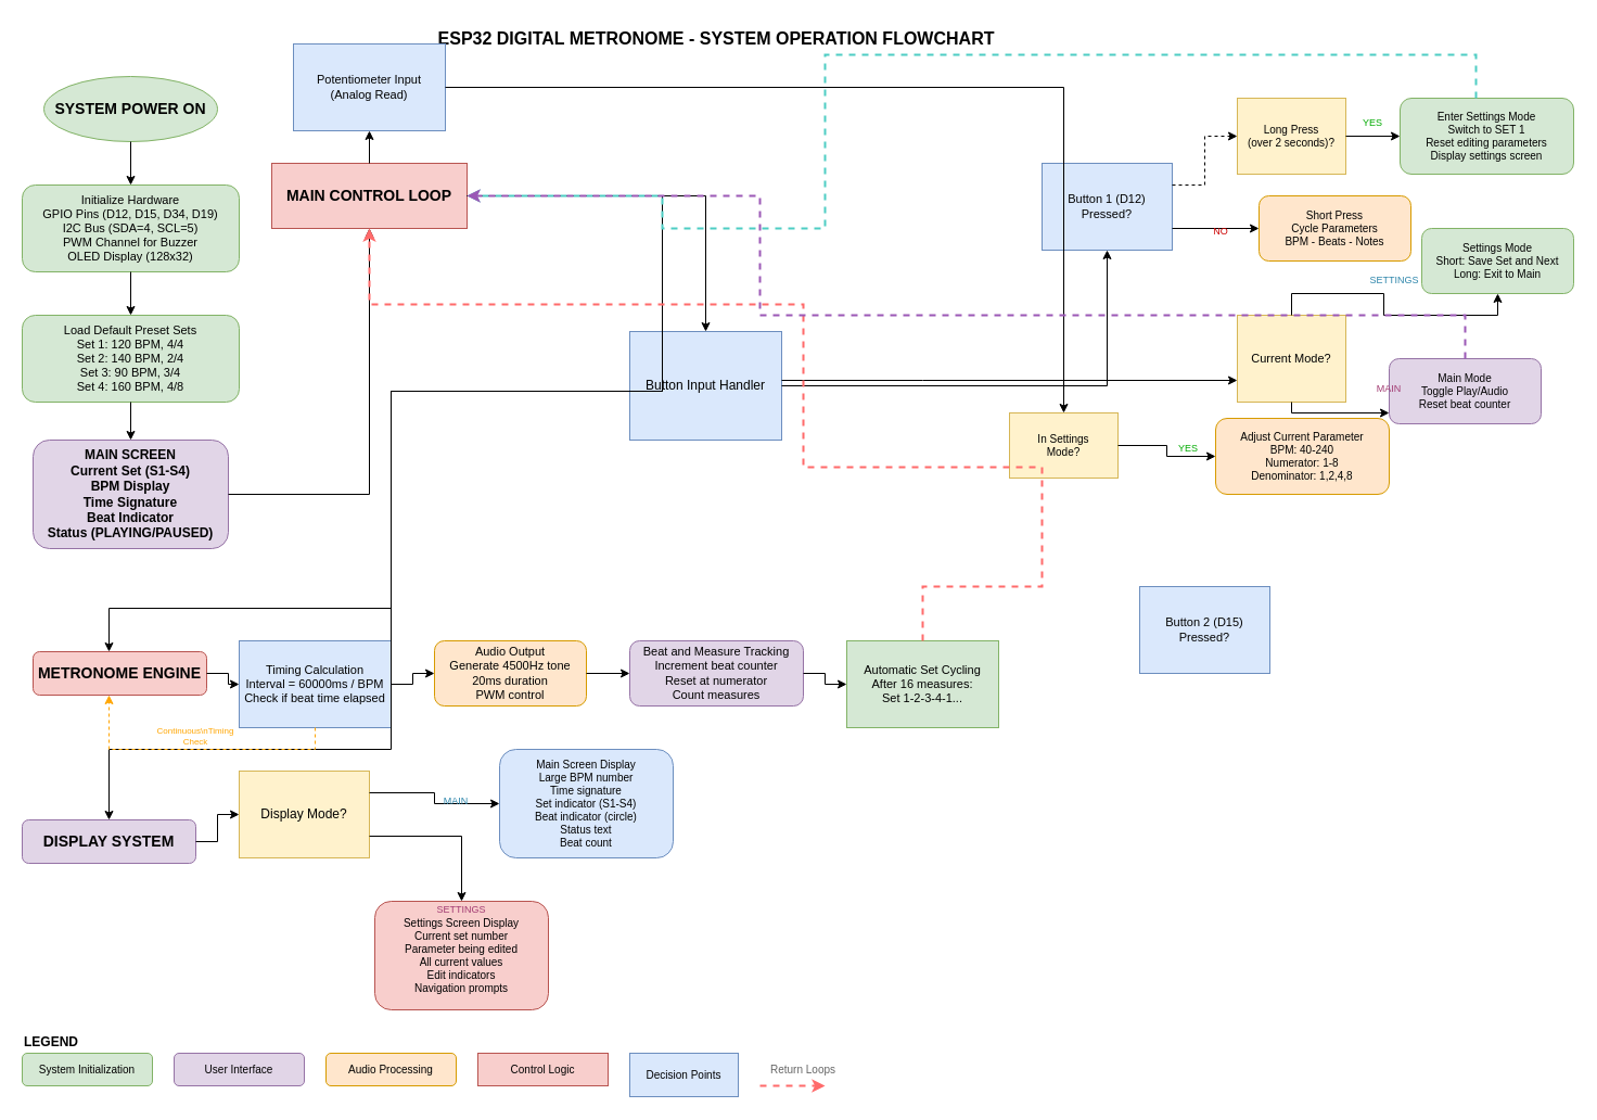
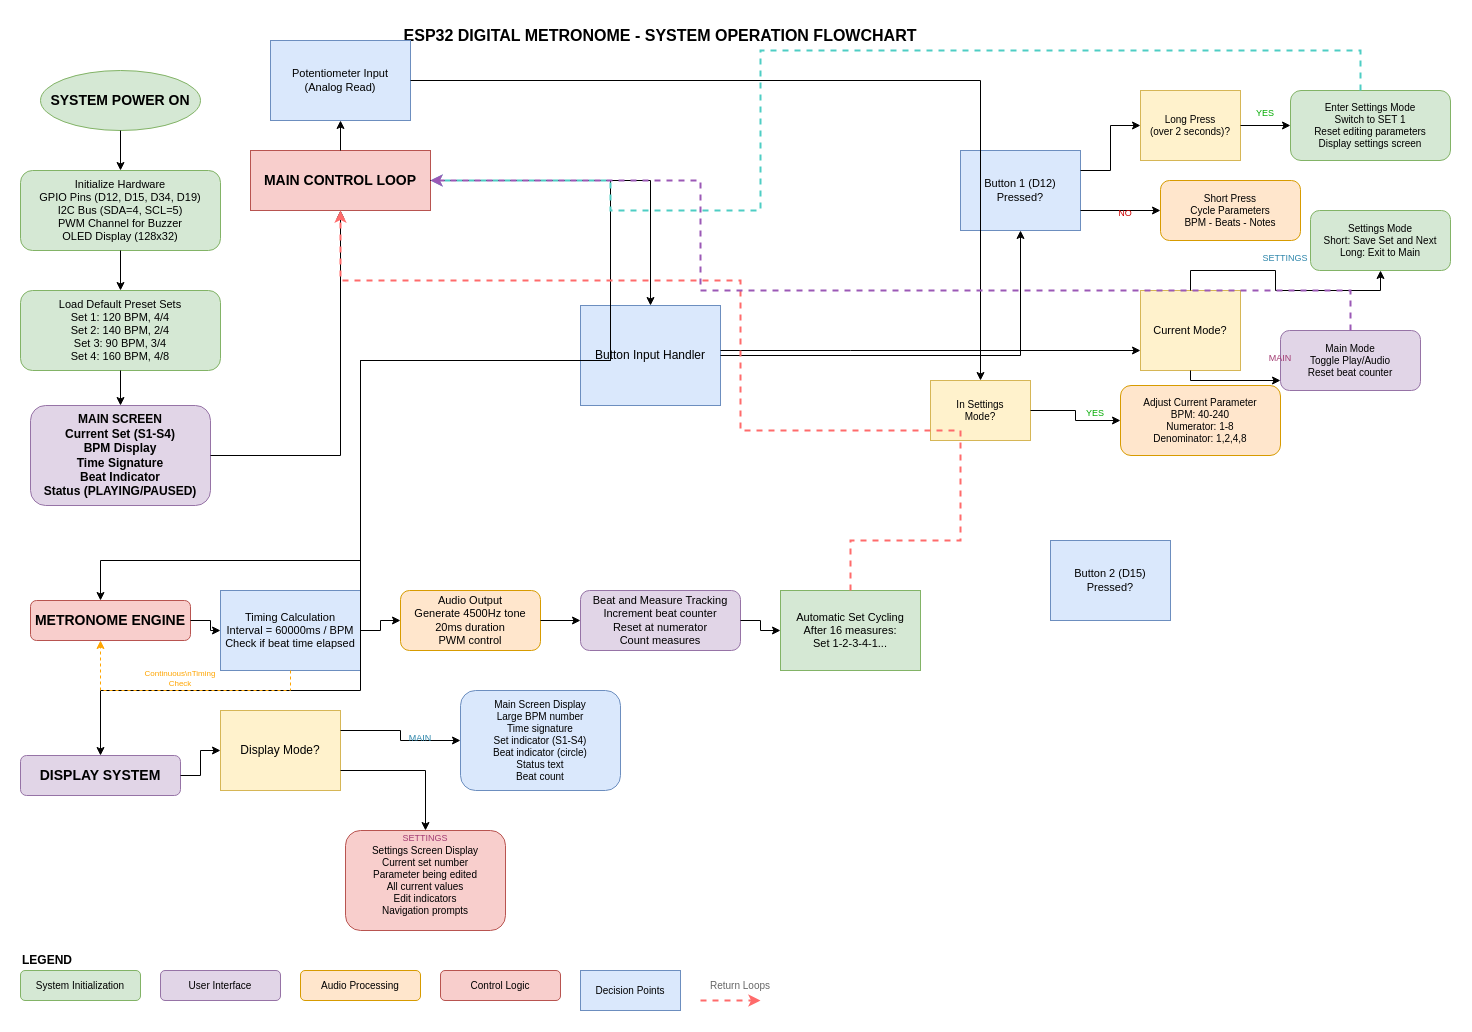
  <mxCell id="0" />
  <mxCell id="1" parent="0" />
  <mxCell id="2" value="ESP32 DIGITAL METRONOME - SYSTEM OPERATION FLOWCHART" style="text;html=1;strokeColor=none;fillColor=none;align=center;verticalAlign=middle;whiteSpace=wrap;rounded=0;fontSize=16;fontStyle=1;fontColor=#000000;" parent="1" vertex="1"><mxGeometry x="360" y="20" width="600" height="30" as="geometry" /></mxCell>
  <mxCell id="3" value="SYSTEM POWER ON" style="ellipse;whiteSpace=wrap;html=1;fillColor=#d5e8d4;strokeColor=#82b366;fontSize=14;fontStyle=1" parent="1" vertex="1"><mxGeometry x="40" y="70" width="160" height="60" as="geometry" /></mxCell>
  <mxCell id="4" value="Initialize Hardware&lt;br&gt;GPIO Pins (D12, D15, D34, D19)&lt;br&gt;I2C Bus (SDA=4, SCL=5)&lt;br&gt;PWM Channel for Buzzer&lt;br&gt;OLED Display (128x32)" style="rounded=1;whiteSpace=wrap;html=1;fillColor=#d5e8d4;strokeColor=#82b366;fontSize=11" parent="1" vertex="1"><mxGeometry x="20" y="170" width="200" height="80" as="geometry" /></mxCell>
  <mxCell id="5" value="Load Default Preset Sets&lt;br&gt;Set 1: 120 BPM, 4/4&lt;br&gt;Set 2: 140 BPM, 2/4&lt;br&gt;Set 3: 90 BPM, 3/4&lt;br&gt;Set 4: 160 BPM, 4/8" style="rounded=1;whiteSpace=wrap;html=1;fillColor=#d5e8d4;strokeColor=#82b366;fontSize=11" parent="1" vertex="1"><mxGeometry x="20" y="290" width="200" height="80" as="geometry" /></mxCell>
  <mxCell id="6" value="MAIN SCREEN&lt;br&gt;Current Set (S1-S4)&lt;br&gt;BPM Display&lt;br&gt;Time Signature&lt;br&gt;Beat Indicator&lt;br&gt;Status (PLAYING/PAUSED)" style="rounded=1;whiteSpace=wrap;html=1;fillColor=#e1d5e7;strokeColor=#9673a6;fontSize=12;fontStyle=1" parent="1" vertex="1"><mxGeometry x="30" y="405" width="180" height="100" as="geometry" /></mxCell>
  <mxCell id="7" value="MAIN CONTROL LOOP" style="hexagon;whiteSpace=wrap;html=1;fillColor=#f8cecc;strokeColor=#b85450;fontSize=14;fontStyle=1" parent="1" vertex="1"><mxGeometry x="250" y="150" width="180" height="60" as="geometry" /></mxCell>
  <mxCell id="8" value="Button Input Handler" style="diamond;whiteSpace=wrap;html=1;fillColor=#dae8fc;strokeColor=#6c8ebf;fontSize=12" parent="1" vertex="1"><mxGeometry x="580" y="305" width="140" height="100" as="geometry" /></mxCell>
  <mxCell id="9" value="Button 1 (D12)&lt;br&gt;Pressed?" style="diamond;whiteSpace=wrap;html=1;fillColor=#dae8fc;strokeColor=#6c8ebf;fontSize=11" parent="1" vertex="1"><mxGeometry x="960" y="150" width="120" height="80" as="geometry" /></mxCell>
  <mxCell id="10" value="Long Press&lt;br&gt;(over 2 seconds)?" style="diamond;whiteSpace=wrap;html=1;fillColor=#fff2cc;strokeColor=#d6b656;fontSize=10" parent="1" vertex="1"><mxGeometry x="1140" y="90" width="100" height="70" as="geometry" /></mxCell>
  <mxCell id="11" value="Enter Settings Mode&lt;br&gt;Switch to SET 1&lt;br&gt;Reset editing parameters&lt;br&gt;Display settings screen" style="rounded=1;whiteSpace=wrap;html=1;fillColor=#d5e8d4;strokeColor=#82b366;fontSize=10" parent="1" vertex="1"><mxGeometry x="1290" y="90" width="160" height="70" as="geometry" /></mxCell>
  <mxCell id="12" value="Short Press&lt;br&gt;Cycle Parameters&lt;br&gt;BPM - Beats - Notes" style="rounded=1;whiteSpace=wrap;html=1;fillColor=#ffe6cc;strokeColor=#d79b00;fontSize=10" parent="1" vertex="1"><mxGeometry x="1160" y="180" width="140" height="60" as="geometry" /></mxCell>
  <mxCell id="13" value="Button 2 (D15)&lt;br&gt;Pressed?" style="diamond;whiteSpace=wrap;html=1;fillColor=#dae8fc;strokeColor=#6c8ebf;fontSize=11" parent="1" vertex="1"><mxGeometry x="1050" y="540" width="120" height="80" as="geometry" /></mxCell>
  <mxCell id="14" value="Current Mode?" style="diamond;whiteSpace=wrap;html=1;fillColor=#fff2cc;strokeColor=#d6b656;fontSize=11" parent="1" vertex="1"><mxGeometry x="1140" y="290" width="100" height="80" as="geometry" /></mxCell>
  <mxCell id="15" value="Settings Mode&lt;br&gt;Short: Save Set and Next&lt;br&gt;Long: Exit to Main" style="rounded=1;whiteSpace=wrap;html=1;fillColor=#d5e8d4;strokeColor=#82b366;fontSize=10" parent="1" vertex="1"><mxGeometry x="1310" y="210" width="140" height="60" as="geometry" /></mxCell>
  <mxCell id="16" value="Main Mode&lt;br&gt;Toggle Play/Audio&lt;br&gt;Reset beat counter" style="rounded=1;whiteSpace=wrap;html=1;fillColor=#e1d5e7;strokeColor=#9673a6;fontSize=10" parent="1" vertex="1"><mxGeometry x="1280" y="330" width="140" height="60" as="geometry" /></mxCell>
  <mxCell id="17" value="Potentiometer Input&lt;br&gt;(Analog Read)" style="diamond;whiteSpace=wrap;html=1;fillColor=#dae8fc;strokeColor=#6c8ebf;fontSize=11" parent="1" vertex="1"><mxGeometry x="270" y="40" width="140" height="80" as="geometry" /></mxCell>
  <mxCell id="18" value="In Settings&lt;br&gt;Mode?" style="diamond;whiteSpace=wrap;html=1;fillColor=#fff2cc;strokeColor=#d6b656;fontSize=10" parent="1" vertex="1"><mxGeometry x="930" y="380" width="100" height="60" as="geometry" /></mxCell>
  <mxCell id="19" value="Adjust Current Parameter&lt;br&gt;BPM: 40-240&lt;br&gt;Numerator: 1-8&lt;br&gt;Denominator: 1,2,4,8" style="rounded=1;whiteSpace=wrap;html=1;fillColor=#ffe6cc;strokeColor=#d79b00;fontSize=10" parent="1" vertex="1"><mxGeometry x="1120" y="385" width="160" height="70" as="geometry" /></mxCell>
  <mxCell id="20" value="METRONOME ENGINE" style="rounded=1;whiteSpace=wrap;html=1;fillColor=#f8cecc;strokeColor=#b85450;fontSize=14;fontStyle=1" parent="1" vertex="1"><mxGeometry x="30" y="600" width="160" height="40" as="geometry" /></mxCell>
  <mxCell id="21" value="Timing Calculation&lt;br&gt;Interval = 60000ms / BPM&lt;br&gt;Check if beat time elapsed" style="diamond;whiteSpace=wrap;html=1;fillColor=#dae8fc;strokeColor=#6c8ebf;fontSize=11" parent="1" vertex="1"><mxGeometry x="220" y="590" width="140" height="80" as="geometry" /></mxCell>
  <mxCell id="22" value="Audio Output&lt;br&gt;Generate 4500Hz tone&lt;br&gt;20ms duration&lt;br&gt;PWM control" style="rounded=1;whiteSpace=wrap;html=1;fillColor=#ffe6cc;strokeColor=#d79b00;fontSize=11" parent="1" vertex="1"><mxGeometry x="400" y="590" width="140" height="60" as="geometry" /></mxCell>
  <mxCell id="23" value="Beat and Measure Tracking&lt;br&gt;Increment beat counter&lt;br&gt;Reset at numerator&lt;br&gt;Count measures" style="rounded=1;whiteSpace=wrap;html=1;fillColor=#e1d5e7;strokeColor=#9673a6;fontSize=11" parent="1" vertex="1"><mxGeometry x="580" y="590" width="160" height="60" as="geometry" /></mxCell>
  <mxCell id="24" value="Automatic Set Cycling&lt;br&gt;After 16 measures:&lt;br&gt;Set 1-2-3-4-1..." style="diamond;whiteSpace=wrap;html=1;fillColor=#d5e8d4;strokeColor=#82b366;fontSize=11" parent="1" vertex="1"><mxGeometry x="780" y="590" width="140" height="80" as="geometry" /></mxCell>
  <mxCell id="25" value="DISPLAY SYSTEM" style="rounded=1;whiteSpace=wrap;html=1;fillColor=#e1d5e7;strokeColor=#9673a6;fontSize=14;fontStyle=1" parent="1" vertex="1"><mxGeometry x="20" y="755" width="160" height="40" as="geometry" /></mxCell>
  <mxCell id="26" value="Display Mode?" style="diamond;whiteSpace=wrap;html=1;fillColor=#fff2cc;strokeColor=#d6b656;fontSize=12" parent="1" vertex="1"><mxGeometry x="220" y="710" width="120" height="80" as="geometry" /></mxCell>
  <mxCell id="27" value="Main Screen Display&lt;br&gt;Large BPM number&lt;br&gt;Time signature&lt;br&gt;Set indicator (S1-S4)&lt;br&gt;Beat indicator (circle)&lt;br&gt;Status text&lt;br&gt;Beat count" style="rounded=1;whiteSpace=wrap;html=1;fillColor=#dae8fc;strokeColor=#6c8ebf;fontSize=10" parent="1" vertex="1"><mxGeometry x="460" y="690" width="160" height="100" as="geometry" /></mxCell>
  <mxCell id="28" value="Settings Screen Display&lt;br&gt;Current set number&lt;br&gt;Parameter being edited&lt;br&gt;All current values&lt;br&gt;Edit indicators&lt;br&gt;Navigation prompts" style="rounded=1;whiteSpace=wrap;html=1;fillColor=#f8cecc;strokeColor=#b85450;fontSize=10" parent="1" vertex="1"><mxGeometry x="345" y="830" width="160" height="100" as="geometry" /></mxCell>
  <mxCell id="29" style="edgeStyle=orthogonalEdgeStyle;rounded=0;orthogonalLoop=1;jettySize=auto;html=1;" parent="1" source="3" target="4" edge="1"><mxGeometry relative="1" as="geometry" /></mxCell>
  <mxCell id="30" style="edgeStyle=orthogonalEdgeStyle;rounded=0;orthogonalLoop=1;jettySize=auto;html=1;" parent="1" source="4" target="5" edge="1"><mxGeometry relative="1" as="geometry" /></mxCell>
  <mxCell id="31" style="edgeStyle=orthogonalEdgeStyle;rounded=0;orthogonalLoop=1;jettySize=auto;html=1;" parent="1" source="5" target="6" edge="1"><mxGeometry relative="1" as="geometry" /></mxCell>
  <mxCell id="32" style="edgeStyle=orthogonalEdgeStyle;rounded=0;orthogonalLoop=1;jettySize=auto;html=1;" parent="1" source="6" target="7" edge="1"><mxGeometry relative="1" as="geometry" /></mxCell>
  <mxCell id="33" style="edgeStyle=orthogonalEdgeStyle;rounded=0;orthogonalLoop=1;jettySize=auto;html=1;" parent="1" source="7" target="8" edge="1"><mxGeometry relative="1" as="geometry" /></mxCell>
  <mxCell id="34" style="edgeStyle=orthogonalEdgeStyle;rounded=0;orthogonalLoop=1;jettySize=auto;html=1;" parent="1" source="7" target="17" edge="1"><mxGeometry relative="1" as="geometry" /></mxCell>
  <mxCell id="35" style="edgeStyle=orthogonalEdgeStyle;rounded=0;orthogonalLoop=1;jettySize=auto;html=1;" parent="1" source="7" target="20" edge="1"><mxGeometry relative="1" as="geometry"><Array as="points"><mxPoint x="610" y="360" /><mxPoint x="360" y="360" /><mxPoint x="360" y="560" /><mxPoint x="100" y="560" /></Array></mxGeometry></mxCell>
  <mxCell id="36" style="edgeStyle=orthogonalEdgeStyle;rounded=0;orthogonalLoop=1;jettySize=auto;html=1;" parent="1" source="7" target="25" edge="1"><mxGeometry relative="1" as="geometry"><Array as="points"><mxPoint x="610" y="360" /><mxPoint x="360" y="360" /><mxPoint x="360" y="690" /><mxPoint x="100" y="690" /></Array></mxGeometry></mxCell>
  <mxCell id="37" style="edgeStyle=orthogonalEdgeStyle;rounded=0;orthogonalLoop=1;jettySize=auto;html=1;" parent="1" source="8" target="9" edge="1"><mxGeometry relative="1" as="geometry" /></mxCell>
- <mxCell id="38" style="edgeStyle=orthogonalEdgeStyle;rounded=0;orthogonalLoop=1;jettySize=auto;html=1;exitX=1;exitY=0.25;exitDx=0;exitDy=0;dashed=1;" parent="1" source="9" target="10" edge="1"><mxGeometry relative="1" as="geometry" /></mxCell>
+ <mxCell id="38" style="edgeStyle=orthogonalEdgeStyle;rounded=0;orthogonalLoop=1;jettySize=auto;html=1;exitX=1;exitY=0.25;exitDx=0;exitDy=0;" parent="1" source="9" target="10" edge="1"><mxGeometry relative="1" as="geometry" /></mxCell>
  <mxCell id="39" style="edgeStyle=orthogonalEdgeStyle;rounded=0;orthogonalLoop=1;jettySize=auto;html=1;" parent="1" source="10" target="11" edge="1"><mxGeometry relative="1" as="geometry" /></mxCell>
  <mxCell id="40" style="edgeStyle=orthogonalEdgeStyle;rounded=0;orthogonalLoop=1;jettySize=auto;html=1;exitX=1;exitY=0.75;exitDx=0;exitDy=0;" parent="1" source="9" target="12" edge="1"><mxGeometry relative="1" as="geometry" /></mxCell>
  <mxCell id="41" style="edgeStyle=orthogonalEdgeStyle;rounded=0;orthogonalLoop=1;jettySize=auto;html=1;" parent="1" source="8" target="14" edge="1"><mxGeometry relative="1" as="geometry"><Array as="points"><mxPoint x="850" y="350" /><mxPoint x="1190" y="350" /></Array></mxGeometry></mxCell>
  <mxCell id="42" style="edgeStyle=orthogonalEdgeStyle;rounded=0;orthogonalLoop=1;jettySize=auto;html=1;exitX=0.5;exitY=0;exitDx=0;exitDy=0;" parent="1" source="14" target="15" edge="1"><mxGeometry relative="1" as="geometry" /></mxCell>
  <mxCell id="43" style="edgeStyle=orthogonalEdgeStyle;rounded=0;orthogonalLoop=1;jettySize=auto;html=1;exitX=0.5;exitY=1;exitDx=0;exitDy=0;" parent="1" source="14" target="16" edge="1"><mxGeometry relative="1" as="geometry"><Array as="points"><mxPoint x="1190" y="380" /><mxPoint x="1350" y="380" /></Array></mxGeometry></mxCell>
  <mxCell id="44" style="edgeStyle=orthogonalEdgeStyle;rounded=0;orthogonalLoop=1;jettySize=auto;html=1;" parent="1" source="17" target="18" edge="1"><mxGeometry relative="1" as="geometry" /></mxCell>
  <mxCell id="45" style="edgeStyle=orthogonalEdgeStyle;rounded=0;orthogonalLoop=1;jettySize=auto;html=1;" parent="1" source="18" target="19" edge="1"><mxGeometry relative="1" as="geometry" /></mxCell>
  <mxCell id="46" style="edgeStyle=orthogonalEdgeStyle;rounded=0;orthogonalLoop=1;jettySize=auto;html=1;" parent="1" source="20" target="21" edge="1"><mxGeometry relative="1" as="geometry" /></mxCell>
  <mxCell id="47" style="edgeStyle=orthogonalEdgeStyle;rounded=0;orthogonalLoop=1;jettySize=auto;html=1;" parent="1" source="21" target="22" edge="1"><mxGeometry relative="1" as="geometry" /></mxCell>
  <mxCell id="48" style="edgeStyle=orthogonalEdgeStyle;rounded=0;orthogonalLoop=1;jettySize=auto;html=1;" parent="1" source="22" target="23" edge="1"><mxGeometry relative="1" as="geometry" /></mxCell>
  <mxCell id="49" style="edgeStyle=orthogonalEdgeStyle;rounded=0;orthogonalLoop=1;jettySize=auto;html=1;" parent="1" source="23" target="24" edge="1"><mxGeometry relative="1" as="geometry" /></mxCell>
  <mxCell id="50" style="edgeStyle=orthogonalEdgeStyle;rounded=0;orthogonalLoop=1;jettySize=auto;html=1;" parent="1" source="25" target="26" edge="1"><mxGeometry relative="1" as="geometry" /></mxCell>
  <mxCell id="51" style="edgeStyle=orthogonalEdgeStyle;rounded=0;orthogonalLoop=1;jettySize=auto;html=1;exitX=1;exitY=0.25;exitDx=0;exitDy=0;" parent="1" source="26" target="27" edge="1"><mxGeometry relative="1" as="geometry" /></mxCell>
  <mxCell id="52" style="edgeStyle=orthogonalEdgeStyle;rounded=0;orthogonalLoop=1;jettySize=auto;html=1;exitX=1;exitY=0.75;exitDx=0;exitDy=0;" parent="1" source="26" target="28" edge="1"><mxGeometry relative="1" as="geometry" /></mxCell>
  <mxCell id="53" style="edgeStyle=orthogonalEdgeStyle;rounded=0;orthogonalLoop=1;jettySize=auto;html=1;strokeColor=#FF6B6B;strokeWidth=2;dashed=1;" parent="1" source="24" target="7" edge="1"><mxGeometry relative="1" as="geometry"><Array as="points"><mxPoint x="850" y="540" /><mxPoint x="960" y="540" /><mxPoint x="960" y="430" /><mxPoint x="740" y="430" /><mxPoint x="740" y="280" /></Array></mxGeometry></mxCell>
  <mxCell id="54" style="edgeStyle=orthogonalEdgeStyle;rounded=0;orthogonalLoop=1;jettySize=auto;html=1;strokeColor=#4ECDC4;strokeWidth=2;dashed=1;" parent="1" source="11" target="7" edge="1"><mxGeometry relative="1" as="geometry"><Array as="points"><mxPoint x="1360" y="50" /><mxPoint x="760" y="50" /><mxPoint x="760" y="210" /><mxPoint x="610" y="210" /></Array></mxGeometry></mxCell>
  <mxCell id="55" style="edgeStyle=orthogonalEdgeStyle;rounded=0;orthogonalLoop=1;jettySize=auto;html=1;strokeColor=#9B59B6;strokeWidth=2;dashed=1;" parent="1" source="16" target="7" edge="1"><mxGeometry relative="1" as="geometry"><Array as="points"><mxPoint x="1350" y="290" /><mxPoint x="700" y="290" /></Array></mxGeometry></mxCell>
  <mxCell id="56" value="YES" style="text;html=1;strokeColor=none;fillColor=none;align=center;verticalAlign=middle;whiteSpace=wrap;rounded=0;fontSize=9;fontColor=#00AA00;" parent="1" vertex="1"><mxGeometry x="1250" y="105" width="30" height="15" as="geometry" /></mxCell>
  <mxCell id="57" value="NO" style="text;html=1;strokeColor=none;fillColor=none;align=center;verticalAlign=middle;whiteSpace=wrap;rounded=0;fontSize=9;fontColor=#CC0000;" parent="1" vertex="1"><mxGeometry x="1110" y="205" width="30" height="15" as="geometry" /></mxCell>
  <mxCell id="58" value="SETTINGS" style="text;html=1;strokeColor=none;fillColor=none;align=center;verticalAlign=middle;whiteSpace=wrap;rounded=0;fontSize=9;fontColor=#2E86AB;" parent="1" vertex="1"><mxGeometry x="1260" y="250" width="50" height="15" as="geometry" /></mxCell>
  <mxCell id="59" value="MAIN" style="text;html=1;strokeColor=none;fillColor=none;align=center;verticalAlign=middle;whiteSpace=wrap;rounded=0;fontSize=9;fontColor=#A23B72;" parent="1" vertex="1"><mxGeometry x="1260" y="350" width="40" height="15" as="geometry" /></mxCell>
  <mxCell id="60" value="YES" style="text;html=1;strokeColor=none;fillColor=none;align=center;verticalAlign=middle;whiteSpace=wrap;rounded=0;fontSize=9;fontColor=#00AA00;" parent="1" vertex="1"><mxGeometry x="1080" y="405" width="30" height="15" as="geometry" /></mxCell>
  <mxCell id="61" value="MAIN" style="text;html=1;strokeColor=none;fillColor=none;align=center;verticalAlign=middle;whiteSpace=wrap;rounded=0;fontSize=9;fontColor=#2E86AB;" parent="1" vertex="1"><mxGeometry x="400" y="730" width="40" height="15" as="geometry" /></mxCell>
  <mxCell id="62" value="SETTINGS" style="text;html=1;strokeColor=none;fillColor=none;align=center;verticalAlign=middle;whiteSpace=wrap;rounded=0;fontSize=9;fontColor=#A23B72;" parent="1" vertex="1"><mxGeometry x="400" y="830" width="50" height="15" as="geometry" /></mxCell>
  <mxCell id="63" value="LEGEND" style="text;html=1;strokeColor=none;fillColor=none;align=left;verticalAlign=middle;whiteSpace=wrap;rounded=0;fontSize=12;fontStyle=1;" parent="1" vertex="1"><mxGeometry x="20" y="950" width="80" height="20" as="geometry" /></mxCell>
  <mxCell id="64" value="System Initialization" style="rounded=1;whiteSpace=wrap;html=1;fillColor=#d5e8d4;strokeColor=#82b366;fontSize=10" parent="1" vertex="1"><mxGeometry x="20" y="970" width="120" height="30" as="geometry" /></mxCell>
  <mxCell id="65" value="User Interface" style="rounded=1;whiteSpace=wrap;html=1;fillColor=#e1d5e7;strokeColor=#9673a6;fontSize=10" parent="1" vertex="1"><mxGeometry x="160" y="970" width="120" height="30" as="geometry" /></mxCell>
  <mxCell id="66" value="Audio Processing" style="rounded=1;whiteSpace=wrap;html=1;fillColor=#ffe6cc;strokeColor=#d79b00;fontSize=10" parent="1" vertex="1"><mxGeometry x="300" y="970" width="120" height="30" as="geometry" /></mxCell>
- <mxCell id="67" value="Control Logic" style="whiteSpace=wrap;html=1;fillColor=#f8cecc;strokeColor=#b85450;fontSize=10;rounded=0;" parent="1" vertex="1"><mxGeometry x="440" y="970" width="120" height="30" as="geometry" /></mxCell>
+ <mxCell id="67" value="Control Logic" style="rounded=1;whiteSpace=wrap;html=1;fillColor=#f8cecc;strokeColor=#b85450;fontSize=10" parent="1" vertex="1"><mxGeometry x="440" y="970" width="120" height="30" as="geometry" /></mxCell>
  <mxCell id="68" value="Decision Points" style="diamond;whiteSpace=wrap;html=1;fillColor=#dae8fc;strokeColor=#6c8ebf;fontSize=10" parent="1" vertex="1"><mxGeometry x="580" y="970" width="100" height="40" as="geometry" /></mxCell>
  <mxCell id="69" value="Return Loops" style="text;html=1;strokeColor=none;fillColor=none;align=center;verticalAlign=middle;whiteSpace=wrap;rounded=0;fontSize=10;fontColor=#666666;" parent="1" vertex="1"><mxGeometry x="700" y="970" width="80" height="30" as="geometry" /></mxCell>
  <mxCell id="70" value="" style="endArrow=classic;html=1;rounded=0;strokeColor=#FF6B6B;strokeWidth=2;dashed=1;" parent="1" edge="1"><mxGeometry width="50" height="50" relative="1" as="geometry"><mxPoint x="700" y="1000" as="sourcePoint" /><mxPoint x="760" y="1000" as="targetPoint" /></mxGeometry></mxCell>
  <mxCell id="71" style="edgeStyle=orthogonalEdgeStyle;rounded=0;orthogonalLoop=1;jettySize=auto;html=1;strokeColor=#FFA500;strokeWidth=1;dashed=1;" parent="1" source="21" target="20" edge="1"><mxGeometry relative="1" as="geometry"><Array as="points"><mxPoint x="290" y="690" /><mxPoint x="100" y="690" /></Array></mxGeometry></mxCell>
  <mxCell id="72" value="Continuous\nTiming Check" style="text;html=1;strokeColor=none;fillColor=none;align=center;verticalAlign=middle;whiteSpace=wrap;rounded=0;fontSize=8;fontColor=#FFA500;" parent="1" vertex="1"><mxGeometry x="150" y="665" width="60" height="25" as="geometry" /></mxCell>
